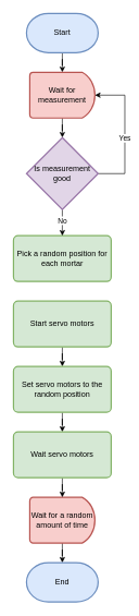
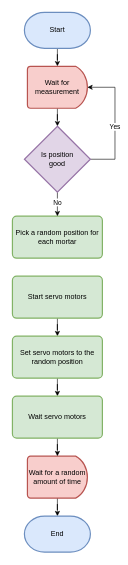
  <mxCell id="0" />
  <mxCell id="1" parent="0" />
  <mxCell id="2" style="edgeStyle=orthogonalEdgeStyle;rounded=0;orthogonalLoop=1;jettySize=auto;html=1;" parent="1" source="3" target="8" edge="1"><mxGeometry relative="1" as="geometry" /></mxCell>
  <mxCell id="3" value="Start" style="strokeWidth=2;html=1;shape=mxgraph.flowchart.terminator;whiteSpace=wrap;fillColor=#dae8fc;strokeColor=#6c8ebf;" parent="1" vertex="1"><mxGeometry x="40" y="20" width="110" height="60" as="geometry" /></mxCell>
  <mxCell id="4" style="edgeStyle=orthogonalEdgeStyle;rounded=0;orthogonalLoop=1;jettySize=auto;html=1;" parent="1" source="5" target="18" edge="1"><mxGeometry relative="1" as="geometry" /></mxCell>
  <mxCell id="5" value="Start servo motors" style="rounded=1;whiteSpace=wrap;html=1;absoluteArcSize=1;arcSize=14;strokeWidth=2;fillColor=#d5e8d4;strokeColor=#82b366;" parent="1" vertex="1"><mxGeometry x="20" y="460" width="150" height="70" as="geometry" /></mxCell>
  <mxCell id="6" value="Pick a random position for each mortar" style="rounded=1;whiteSpace=wrap;html=1;absoluteArcSize=1;arcSize=14;strokeWidth=2;fillColor=#d5e8d4;strokeColor=#82b366;" parent="1" vertex="1"><mxGeometry x="20" y="360" width="150" height="70" as="geometry" /></mxCell>
  <mxCell id="7" style="edgeStyle=orthogonalEdgeStyle;rounded=0;orthogonalLoop=1;jettySize=auto;html=1;" parent="1" source="8" target="13" edge="1"><mxGeometry relative="1" as="geometry" /></mxCell>
  <mxCell id="8" value="Wait for measurement" style="strokeWidth=2;html=1;shape=mxgraph.flowchart.delay;whiteSpace=wrap;fillColor=#f8cecc;strokeColor=#b85450;" parent="1" vertex="1"><mxGeometry x="45" y="110" width="100" height="70" as="geometry" /></mxCell>
  <mxCell id="9" style="edgeStyle=orthogonalEdgeStyle;rounded=0;orthogonalLoop=1;jettySize=auto;html=1;" parent="1" source="13" target="6" edge="1"><mxGeometry relative="1" as="geometry" /></mxCell>
  <mxCell id="10" value="No" style="edgeLabel;html=1;align=center;verticalAlign=middle;resizable=0;points=[];" parent="9" vertex="1" connectable="0"><mxGeometry x="-0.225" y="-1" relative="1" as="geometry"><mxPoint as="offset" /></mxGeometry></mxCell>
  <mxCell id="11" style="edgeStyle=orthogonalEdgeStyle;rounded=0;orthogonalLoop=1;jettySize=auto;html=1;entryX=1;entryY=0.5;entryDx=0;entryDy=0;entryPerimeter=0;" parent="1" source="13" target="8" edge="1"><mxGeometry relative="1" as="geometry"><Array as="points"><mxPoint x="191" y="265" /><mxPoint x="191" y="145" /></Array></mxGeometry></mxCell>
  <mxCell id="12" value="Yes" style="edgeLabel;html=1;align=center;verticalAlign=middle;resizable=0;points=[];" parent="11" vertex="1" connectable="0"><mxGeometry x="-0.08" y="1" relative="1" as="geometry"><mxPoint y="-1" as="offset" /></mxGeometry></mxCell>
- <mxCell id="13" value="&lt;div&gt;Is measurement&lt;/div&gt;&lt;div&gt;good&lt;/div&gt;" style="strokeWidth=2;html=1;shape=mxgraph.flowchart.decision;whiteSpace=wrap;fillColor=#e1d5e7;strokeColor=#9673a6;" parent="1" vertex="1"><mxGeometry x="40" y="210" width="110" height="110" as="geometry" /></mxCell>
+ <mxCell id="13" value="&lt;div&gt;Is position&lt;/div&gt;&lt;div&gt;good&lt;/div&gt;" style="strokeWidth=2;html=1;shape=mxgraph.flowchart.decision;whiteSpace=wrap;fillColor=#e1d5e7;strokeColor=#9673a6;" parent="1" vertex="1"><mxGeometry x="40" y="210" width="110" height="110" as="geometry" /></mxCell>
  <mxCell id="14" style="edgeStyle=orthogonalEdgeStyle;rounded=0;orthogonalLoop=1;jettySize=auto;html=1;" parent="1" source="15" target="16" edge="1"><mxGeometry relative="1" as="geometry" /></mxCell>
  <mxCell id="15" value="Wait for a random amount of time" style="strokeWidth=2;html=1;shape=mxgraph.flowchart.delay;whiteSpace=wrap;fillColor=#f8cecc;strokeColor=#b85450;" parent="1" vertex="1"><mxGeometry x="45" y="760" width="100" height="70" as="geometry" /></mxCell>
  <mxCell id="16" value="End" style="strokeWidth=2;html=1;shape=mxgraph.flowchart.terminator;whiteSpace=wrap;fillColor=#dae8fc;strokeColor=#6c8ebf;" parent="1" vertex="1"><mxGeometry x="40" y="860" width="110" height="60" as="geometry" /></mxCell>
  <mxCell id="17" style="edgeStyle=orthogonalEdgeStyle;rounded=0;orthogonalLoop=1;jettySize=auto;html=1;" parent="1" source="18" target="20" edge="1"><mxGeometry relative="1" as="geometry" /></mxCell>
  <mxCell id="18" value="Set servo motors to the random position" style="rounded=1;whiteSpace=wrap;html=1;absoluteArcSize=1;arcSize=14;strokeWidth=2;fillColor=#d5e8d4;strokeColor=#82b366;" parent="1" vertex="1"><mxGeometry x="20" y="560" width="150" height="70" as="geometry" /></mxCell>
  <mxCell id="19" style="edgeStyle=orthogonalEdgeStyle;rounded=0;orthogonalLoop=1;jettySize=auto;html=1;" parent="1" source="20" target="15" edge="1"><mxGeometry relative="1" as="geometry" /></mxCell>
  <mxCell id="20" value="Wait servo motors" style="rounded=1;whiteSpace=wrap;html=1;absoluteArcSize=1;arcSize=14;strokeWidth=2;fillColor=#d5e8d4;strokeColor=#82b366;" parent="1" vertex="1"><mxGeometry x="20" y="660" width="150" height="70" as="geometry" /></mxCell>
